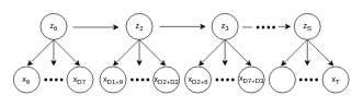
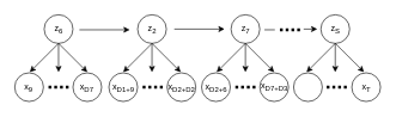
  <mxCell id="0" />
  <mxCell id="1" parent="0" />
  <mxCell id="2" value="" style="ellipse;whiteSpace=wrap;html=1;aspect=fixed;" vertex="1" parent="1"><mxGeometry x="61" y="20" width="40" height="40" as="geometry" /></mxCell>
  <mxCell id="3" value="" style="ellipse;whiteSpace=wrap;html=1;aspect=fixed;" vertex="1" parent="1"><mxGeometry x="191" y="20" width="40" height="40" as="geometry" /></mxCell>
  <mxCell id="4" value="" style="ellipse;whiteSpace=wrap;html=1;aspect=fixed;" vertex="1" parent="1"><mxGeometry x="321" y="20" width="40" height="40" as="geometry" /></mxCell>
  <mxCell id="5" value="" style="ellipse;whiteSpace=wrap;html=1;aspect=fixed;" vertex="1" parent="1"><mxGeometry x="446" y="20" width="40" height="40" as="geometry" /></mxCell>
  <mxCell id="6" value="" style="endArrow=classic;html=1;" edge="1" parent="1"><mxGeometry width="50" height="50" relative="1" as="geometry"><mxPoint x="81" y="60" as="sourcePoint" /><mxPoint x="41" y="100" as="targetPoint" /></mxGeometry></mxCell>
  <mxCell id="7" value="" style="endArrow=classic;html=1;" edge="1" parent="1"><mxGeometry width="50" height="50" relative="1" as="geometry"><mxPoint x="81" y="60" as="sourcePoint" /><mxPoint x="121" y="100" as="targetPoint" /></mxGeometry></mxCell>
  <mxCell id="8" value="" style="endArrow=classic;html=1;" edge="1" parent="1"><mxGeometry width="50" height="50" relative="1" as="geometry"><mxPoint x="81" y="60" as="sourcePoint" /><mxPoint x="81" y="100" as="targetPoint" /></mxGeometry></mxCell>
  <mxCell id="9" value="" style="endArrow=classic;html=1;" edge="1" parent="1"><mxGeometry width="50" height="50" relative="1" as="geometry"><mxPoint x="211" y="60" as="sourcePoint" /><mxPoint x="171" y="100" as="targetPoint" /></mxGeometry></mxCell>
  <mxCell id="10" value="" style="endArrow=classic;html=1;" edge="1" parent="1"><mxGeometry width="50" height="50" relative="1" as="geometry"><mxPoint x="211" y="60" as="sourcePoint" /><mxPoint x="251" y="100" as="targetPoint" /></mxGeometry></mxCell>
  <mxCell id="11" value="" style="endArrow=classic;html=1;" edge="1" parent="1"><mxGeometry width="50" height="50" relative="1" as="geometry"><mxPoint x="211" y="60" as="sourcePoint" /><mxPoint x="211" y="100" as="targetPoint" /></mxGeometry></mxCell>
  <mxCell id="12" value="" style="endArrow=classic;html=1;" edge="1" parent="1"><mxGeometry width="50" height="50" relative="1" as="geometry"><mxPoint x="341" y="60" as="sourcePoint" /><mxPoint x="301" y="100" as="targetPoint" /></mxGeometry></mxCell>
  <mxCell id="13" value="" style="endArrow=classic;html=1;" edge="1" parent="1"><mxGeometry width="50" height="50" relative="1" as="geometry"><mxPoint x="341" y="60" as="sourcePoint" /><mxPoint x="381" y="100" as="targetPoint" /></mxGeometry></mxCell>
  <mxCell id="14" value="" style="endArrow=classic;html=1;" edge="1" parent="1"><mxGeometry width="50" height="50" relative="1" as="geometry"><mxPoint x="341" y="60" as="sourcePoint" /><mxPoint x="341" y="100" as="targetPoint" /></mxGeometry></mxCell>
  <mxCell id="15" value="" style="endArrow=classic;html=1;" edge="1" parent="1"><mxGeometry width="50" height="50" relative="1" as="geometry"><mxPoint x="466" y="60" as="sourcePoint" /><mxPoint x="426" y="100" as="targetPoint" /></mxGeometry></mxCell>
  <mxCell id="16" value="" style="endArrow=classic;html=1;" edge="1" parent="1"><mxGeometry width="50" height="50" relative="1" as="geometry"><mxPoint x="466" y="60" as="sourcePoint" /><mxPoint x="506" y="100" as="targetPoint" /></mxGeometry></mxCell>
  <mxCell id="17" value="" style="endArrow=classic;html=1;" edge="1" parent="1"><mxGeometry width="50" height="50" relative="1" as="geometry"><mxPoint x="466" y="60" as="sourcePoint" /><mxPoint x="466" y="100" as="targetPoint" /></mxGeometry></mxCell>
  <mxCell id="18" value="" style="ellipse;whiteSpace=wrap;html=1;aspect=fixed;" vertex="1" parent="1"><mxGeometry x="20" y="101" width="40" height="40" as="geometry" /></mxCell>
  <mxCell id="19" value="" style="ellipse;whiteSpace=wrap;html=1;aspect=fixed;" vertex="1" parent="1"><mxGeometry x="101" y="101" width="40" height="40" as="geometry" /></mxCell>
  <mxCell id="20" value="" style="ellipse;whiteSpace=wrap;html=1;aspect=fixed;" vertex="1" parent="1"><mxGeometry x="151" y="101" width="40" height="40" as="geometry" /></mxCell>
  <mxCell id="21" value="" style="ellipse;whiteSpace=wrap;html=1;aspect=fixed;" vertex="1" parent="1"><mxGeometry x="232" y="101" width="40" height="40" as="geometry" /></mxCell>
  <mxCell id="22" value="" style="ellipse;whiteSpace=wrap;html=1;aspect=fixed;" vertex="1" parent="1"><mxGeometry x="280" y="101" width="40" height="40" as="geometry" /></mxCell>
  <mxCell id="23" value="" style="ellipse;whiteSpace=wrap;html=1;aspect=fixed;" vertex="1" parent="1"><mxGeometry x="361" y="101" width="40" height="40" as="geometry" /></mxCell>
  <mxCell id="24" value="" style="ellipse;whiteSpace=wrap;html=1;aspect=fixed;" vertex="1" parent="1"><mxGeometry x="408" y="101" width="40" height="40" as="geometry" /></mxCell>
  <mxCell id="25" value="" style="ellipse;whiteSpace=wrap;html=1;aspect=fixed;" vertex="1" parent="1"><mxGeometry x="489" y="101" width="40" height="40" as="geometry" /></mxCell>
  <mxCell id="26" value="" style="endArrow=none;dashed=1;html=1;dashPattern=1 1;strokeWidth=4;" edge="1" parent="1"><mxGeometry width="50" height="50" relative="1" as="geometry"><mxPoint x="67" y="121" as="sourcePoint" /><mxPoint x="97" y="121" as="targetPoint" /></mxGeometry></mxCell>
  <mxCell id="27" value="" style="endArrow=none;dashed=1;html=1;dashPattern=1 1;strokeWidth=4;" edge="1" parent="1"><mxGeometry width="50" height="50" relative="1" as="geometry"><mxPoint x="198" y="121" as="sourcePoint" /><mxPoint x="228" y="121" as="targetPoint" /></mxGeometry></mxCell>
  <mxCell id="28" value="" style="endArrow=none;dashed=1;html=1;dashPattern=1 1;strokeWidth=4;" edge="1" parent="1"><mxGeometry width="50" height="50" relative="1" as="geometry"><mxPoint x="327" y="121" as="sourcePoint" /><mxPoint x="357" y="121" as="targetPoint" /></mxGeometry></mxCell>
  <mxCell id="29" value="" style="endArrow=none;dashed=1;html=1;dashPattern=1 1;strokeWidth=4;" edge="1" parent="1"><mxGeometry width="50" height="50" relative="1" as="geometry"><mxPoint x="454" y="121" as="sourcePoint" /><mxPoint x="484" y="121" as="targetPoint" /></mxGeometry></mxCell>
  <mxCell id="30" value="z&lt;sub&gt;6&lt;/sub&gt;" style="text;html=1;strokeColor=none;fillColor=none;align=center;verticalAlign=middle;whiteSpace=wrap;rounded=0;" vertex="1" parent="1"><mxGeometry x="70.5" y="29" width="21" height="21" as="geometry" /></mxCell>
  <mxCell id="31" value="z&lt;sub&gt;2&lt;/sub&gt;" style="text;html=1;strokeColor=none;fillColor=none;align=center;verticalAlign=middle;whiteSpace=wrap;rounded=0;" vertex="1" parent="1"><mxGeometry x="200.5" y="29" width="21" height="21" as="geometry" /></mxCell>
- <mxCell id="32" value="z&lt;sub&gt;3&lt;/sub&gt;" style="text;html=1;strokeColor=none;fillColor=none;align=center;verticalAlign=middle;whiteSpace=wrap;rounded=0;" vertex="1" parent="1"><mxGeometry x="330.5" y="29" width="21" height="21" as="geometry" /></mxCell>
+ <mxCell id="32" value="z&lt;sub&gt;7&lt;/sub&gt;" style="text;html=1;strokeColor=none;fillColor=none;align=center;verticalAlign=middle;whiteSpace=wrap;rounded=0;" vertex="1" parent="1"><mxGeometry x="330.5" y="29" width="21" height="21" as="geometry" /></mxCell>
  <mxCell id="33" value="z&lt;sub&gt;S&lt;/sub&gt;" style="text;html=1;strokeColor=none;fillColor=none;align=center;verticalAlign=middle;whiteSpace=wrap;rounded=0;" vertex="1" parent="1"><mxGeometry x="455.5" y="29" width="21" height="21" as="geometry" /></mxCell>
  <mxCell id="34" value="x&lt;sub&gt;9&lt;/sub&gt;" style="text;html=1;strokeColor=none;fillColor=none;align=center;verticalAlign=middle;whiteSpace=wrap;rounded=0;" vertex="1" parent="1"><mxGeometry x="29" y="111.5" width="21" height="21" as="geometry" /></mxCell>
  <mxCell id="35" value="x&lt;sub&gt;D7&lt;/sub&gt;" style="text;html=1;strokeColor=none;fillColor=none;align=center;verticalAlign=middle;whiteSpace=wrap;rounded=0;" vertex="1" parent="1"><mxGeometry x="109.5" y="110.5" width="21" height="21" as="geometry" /></mxCell>
  <mxCell id="36" value="x&lt;sub&gt;D1+9&lt;/sub&gt;" style="text;html=1;strokeColor=none;fillColor=none;align=center;verticalAlign=middle;whiteSpace=wrap;rounded=0;" vertex="1" parent="1"><mxGeometry x="160.5" y="110.5" width="21" height="21" as="geometry" /></mxCell>
  <mxCell id="37" value="x&lt;sub&gt;D2+D2&lt;/sub&gt;" style="text;html=1;strokeColor=none;fillColor=none;align=center;verticalAlign=middle;whiteSpace=wrap;rounded=0;" vertex="1" parent="1"><mxGeometry x="241.5" y="110.5" width="21" height="21" as="geometry" /></mxCell>
  <mxCell id="38" value="x&lt;sub&gt;D2+6&lt;/sub&gt;" style="text;html=1;strokeColor=none;fillColor=none;align=center;verticalAlign=middle;whiteSpace=wrap;rounded=0;" vertex="1" parent="1"><mxGeometry x="289.5" y="110.5" width="21" height="21" as="geometry" /></mxCell>
  <mxCell id="39" value="x&lt;sub&gt;D7+D3&lt;/sub&gt;" style="text;html=1;strokeColor=none;fillColor=none;align=center;verticalAlign=middle;whiteSpace=wrap;rounded=0;" vertex="1" parent="1"><mxGeometry x="370.5" y="109" width="21" height="21" as="geometry" /></mxCell>
  <mxCell id="40" value="x&lt;sub&gt;T&lt;/sub&gt;" style="text;html=1;strokeColor=none;fillColor=none;align=center;verticalAlign=middle;whiteSpace=wrap;rounded=0;" vertex="1" parent="1"><mxGeometry x="498.5" y="110.5" width="21" height="21" as="geometry" /></mxCell>
  <mxCell id="41" value="" style="endArrow=classic;html=1;strokeWidth=1;" edge="1" parent="1"><mxGeometry width="50" height="50" relative="1" as="geometry"><mxPoint x="110" y="41" as="sourcePoint" /><mxPoint x="180" y="41" as="targetPoint" /></mxGeometry></mxCell>
  <mxCell id="42" value="" style="endArrow=classic;html=1;strokeWidth=1;" edge="1" parent="1"><mxGeometry width="50" height="50" relative="1" as="geometry"><mxPoint x="242" y="40" as="sourcePoint" /><mxPoint x="312" y="40" as="targetPoint" /></mxGeometry></mxCell>
  <mxCell id="43" value="" style="endArrow=classic;html=1;strokeWidth=1;" edge="1" parent="1"><mxGeometry width="50" height="50" relative="1" as="geometry"><mxPoint x="422" y="40" as="sourcePoint" /><mxPoint x="441" y="40" as="targetPoint" /></mxGeometry></mxCell>
  <mxCell id="44" value="" style="endArrow=none;dashed=1;html=1;dashPattern=1 1;strokeWidth=4;" edge="1" parent="1"><mxGeometry width="50" height="50" relative="1" as="geometry"><mxPoint x="389" y="41" as="sourcePoint" /><mxPoint x="419" y="41" as="targetPoint" /></mxGeometry></mxCell>
  <mxCell id="45" value="" style="endArrow=none;html=1;strokeWidth=1;" edge="1" parent="1"><mxGeometry width="50" height="50" relative="1" as="geometry"><mxPoint x="367.5" y="41" as="sourcePoint" /><mxPoint x="382" y="41" as="targetPoint" /></mxGeometry></mxCell>
